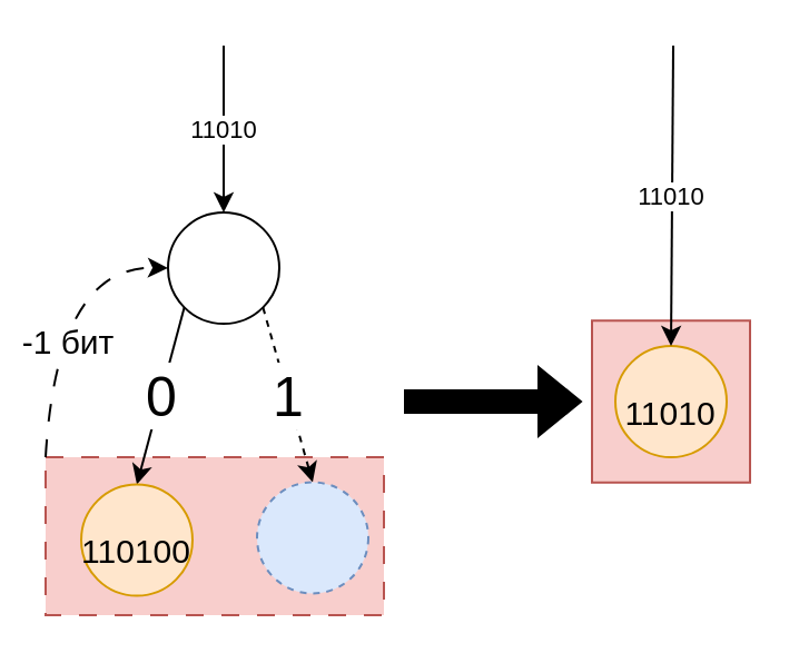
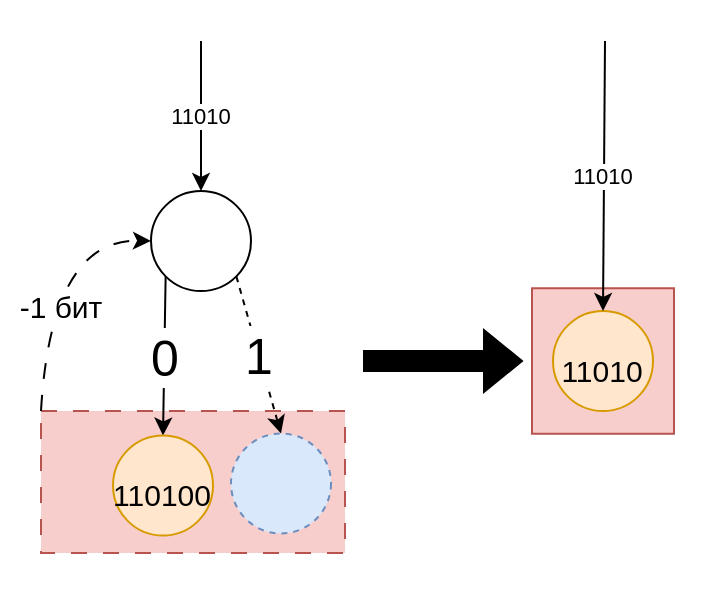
  <mxCell id="0" />
  <mxCell id="1" parent="0" />
  <mxCell id="2" value="" style="rounded=0;whiteSpace=wrap;html=1;fillColor=#f8cecc;strokeColor=#b85450;" vertex="1" parent="1"><mxGeometry x="265.5" y="143.63" width="71" height="72.75" as="geometry" /></mxCell>
  <mxCell id="3" value="" style="rounded=0;whiteSpace=wrap;html=1;dashed=1;dashPattern=8 8;fillColor=#f8cecc;strokeColor=#b85450;" vertex="1" parent="1"><mxGeometry x="20" y="205" width="152" height="71" as="geometry" /></mxCell>
  <mxCell id="4" value="0" style="rounded=0;orthogonalLoop=1;jettySize=auto;html=1;exitX=0;exitY=1;exitDx=0;exitDy=0;entryX=0.5;entryY=0;entryDx=0;entryDy=0;fontSize=25;" edge="1" parent="1" source="6" target="7"><mxGeometry relative="1" as="geometry" /></mxCell>
  <mxCell id="5" value="1" style="rounded=0;orthogonalLoop=1;jettySize=auto;html=1;exitX=1;exitY=1;exitDx=0;exitDy=0;entryX=0.5;entryY=0;entryDx=0;entryDy=0;fontSize=25;dashed=1;" edge="1" parent="1" source="6" target="8"><mxGeometry relative="1" as="geometry" /></mxCell>
  <mxCell id="6" value="" style="ellipse;whiteSpace=wrap;html=1;aspect=fixed;fontSize=30;" vertex="1" parent="1"><mxGeometry x="75" y="95.002" width="50" height="50" as="geometry" /></mxCell>
- <mxCell id="7" value="&lt;font style=&quot;font-size: 15px;&quot;&gt;110100&lt;/font&gt;" style="ellipse;whiteSpace=wrap;html=1;aspect=fixed;fontSize=30;fillColor=#ffe6cc;strokeColor=#d79b00;" vertex="1" parent="1"><mxGeometry x="36" y="217.252" width="50" height="50" as="geometry" /></mxCell>
+ <mxCell id="7" value="&lt;font style=&quot;font-size: 15px;&quot;&gt;110100&lt;/font&gt;" style="ellipse;whiteSpace=wrap;html=1;aspect=fixed;fontSize=30;fillColor=#ffe6cc;strokeColor=#d79b00;" vertex="1" parent="1"><mxGeometry x="56" y="217.252" width="50" height="50" as="geometry" /></mxCell>
  <mxCell id="8" value="" style="ellipse;whiteSpace=wrap;html=1;aspect=fixed;fontSize=30;fillColor=#dae8fc;strokeColor=#6c8ebf;dashed=1;" vertex="1" parent="1"><mxGeometry x="115" y="216.252" width="50" height="50" as="geometry" /></mxCell>
  <mxCell id="9" value="" style="shape=flexArrow;endArrow=classic;html=1;rounded=0;fillColor=#000000;" edge="1" parent="1"><mxGeometry width="50" height="50" relative="1" as="geometry"><mxPoint x="181" y="180.002" as="sourcePoint" /><mxPoint x="261" y="180.002" as="targetPoint" /></mxGeometry></mxCell>
  <mxCell id="10" value="11010" style="endArrow=classic;html=1;rounded=0;entryX=0.5;entryY=0;entryDx=0;entryDy=0;" edge="1" parent="1" target="6"><mxGeometry width="50" height="50" relative="1" as="geometry"><mxPoint x="100" y="20.002" as="sourcePoint" /><mxPoint x="111" y="70.002" as="targetPoint" /></mxGeometry></mxCell>
  <mxCell id="11" value="&lt;font style=&quot;font-size: 15px;&quot;&gt;11010&lt;/font&gt;" style="ellipse;whiteSpace=wrap;html=1;aspect=fixed;fontSize=30;fillColor=#ffe6cc;strokeColor=#d79b00;" vertex="1" parent="1"><mxGeometry x="276" y="155.002" width="50" height="50" as="geometry" /></mxCell>
  <mxCell id="12" value="11010" style="endArrow=classic;html=1;rounded=0;entryX=0.5;entryY=0;entryDx=0;entryDy=0;" edge="1" parent="1" target="11"><mxGeometry width="50" height="50" relative="1" as="geometry"><mxPoint x="302" y="20.002" as="sourcePoint" /><mxPoint x="312" y="130.002" as="targetPoint" /></mxGeometry></mxCell>
  <mxCell id="13" value="" style="curved=1;endArrow=classic;html=1;rounded=0;entryX=0;entryY=0.5;entryDx=0;entryDy=0;exitX=0;exitY=0;exitDx=0;exitDy=0;dashed=1;dashPattern=8 8;" edge="1" parent="1" source="3" target="6"><mxGeometry width="50" height="50" relative="1" as="geometry"><mxPoint x="25" y="169" as="sourcePoint" /><mxPoint x="75" y="119" as="targetPoint" /><Array as="points"><mxPoint x="25" y="119" /></Array></mxGeometry></mxCell>
  <mxCell id="14" value="&lt;font style=&quot;font-size: 15px;&quot;&gt;-1 бит&lt;/font&gt;" style="edgeLabel;html=1;align=center;verticalAlign=middle;resizable=0;points=[];" vertex="1" connectable="0" parent="13"><mxGeometry x="-0.221" y="-6" relative="1" as="geometry"><mxPoint as="offset" /></mxGeometry></mxCell>
